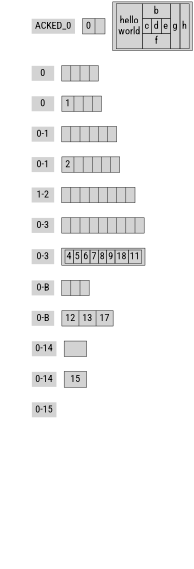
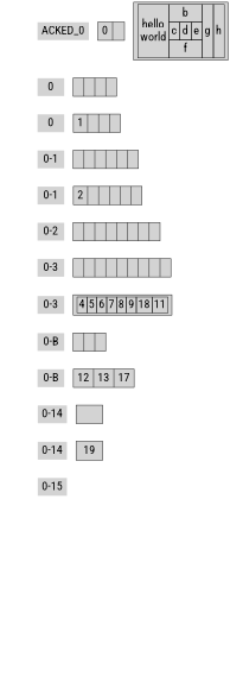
  digraph {
    fontname="Roboto Condensed"
    node [fontname="Roboto Condensed" fontsize=24 gradientangle=90 shape=plaintext style=filled]
    edge [fontname="Roboto Condensed" style=invis]
    0 [style=invis]
    ACKED_0
    n3 [label="0|" shape=record]
    1 [style=invis]
    n5 [label=0]
    n6 [label="|||" shape=record]
    2 [style=invis]
    n8 [label=0]
    n9 [label="1|||" shape=record]
    3 [style=invis]
    n11 [label="0-1"]
    n12 [label="|||||" shape=record]
    4 [style=invis]
    n14 [label="0-1"]
    n15 [label="2|||||" shape=record]
    5 [style=invis]
-   n17 [label="1-2"]
+   n17 [label="0-2"]
    n18 [label="|||||||" shape=record]
    6 [style=invis]
    n20 [label="0-3"]
    n21 [label="||||||||" shape=record]
    7 [style=invis]
    n23 [label="0-3"]
    n24 [label=< <TABLE BORDER="0" CELLBORDER="1" CELLSPACING="0" >   <TR>     <TD COLSPAN="2">4</TD>     <TD COLSPAN="2">5</TD>     <TD COLSPAN="2">6</TD>     <TD COLSPAN="2">7</TD>     <TD COLSPAN="2">8</TD>     <TD COLSPAN="2">9</TD>     <TD COLSPAN="2">18</TD>     <TD COLSPAN="2">11</TD>   </TR> </TABLE> > shape=record]
    8 [style=invis]
    n26 [label="0-B"]
    n27 [label="||" shape=record]
    9 [style=invis]
    n29 [label="0-B"]
    n30 [label="12|13|17" shape=record]
    10 [style=invis]
    n32 [label="0-14"]
    n33 [label=" " shape=record]
    11 [style=invis]
    n35 [label="0-14"]
-   n36 [label=15 shape=record]
+   n36 [label=19 shape=record]
    12 [style=invis]
    n38 [label="0-15"]
    13 [style=invis]
    14 [style=invis]
    15 [style=invis]
    16 [style=invis]
    17 [style=invis]
    n44 [label=< <TABLE BORDER="0" CELLBORDER="1" CELLSPACING="0" CELLPADDING="4">   <TR>     <TD ROWSPAN="3">hello<BR/>world</TD>     <TD COLSPAN="3">b</TD>     <TD ROWSPAN="3">g</TD>     <TD ROWSPAN="3">h</TD>   </TR>   <TR>     <TD>c</TD><TD PORT="here">d</TD><TD>e</TD>   </TR>   <TR>     <TD COLSPAN="3">f</TD>   </TR> </TABLE>> shape=record]
    subgraph sub_1 {
      rank=same
      0
      ACKED_0
      n3
    }
    subgraph sub_2 {
      rank=same
      1
      n5
      n6
    }
    subgraph sub_3 {
      rank=same
      2
      n8
      n9
    }
    subgraph sub_4 {
      rank=same
      3
      n11
      n12
    }
    subgraph sub_5 {
      rank=same
      4
      n14
      n15
    }
    subgraph sub_6 {
      rank=same
      5
      n17
      n18
    }
    subgraph sub_7 {
      rank=same
      6
      n20
      n21
    }
    subgraph sub_8 {
      rank=same
      7
      n23
      n24
    }
    subgraph sub_9 {
      rank=same
      8
      n26
      n27
    }
    subgraph sub_10 {
      rank=same
      9
      n29
      n30
    }
    subgraph sub_11 {
      rank=same
      10
      n32
      n33
    }
    subgraph sub_12 {
      rank=same
      11
      n35
      n36
    }
    subgraph sub_13 {
      rank=same
      12
      n38
    }
    subgraph sub_14 {
      rankdir=RL
      subgraph sub_15 {
        rankdir=RL
        0
        1
        2
        3
        4
        5
        6
        7
        8
        9
        10
        11
        12
        13
        14
        15
        16
        17
      }
    }
    0 -> 1
    1 -> 2
    2 -> 3
    3 -> 4
    4 -> 5
    5 -> 6
    6 -> 7
    7 -> 8
    8 -> 9
    9 -> 10
    10 -> 11
    11 -> 12
    12 -> 13
    13 -> 14
    14 -> 15
    15 -> 16
    16 -> 17
  }
